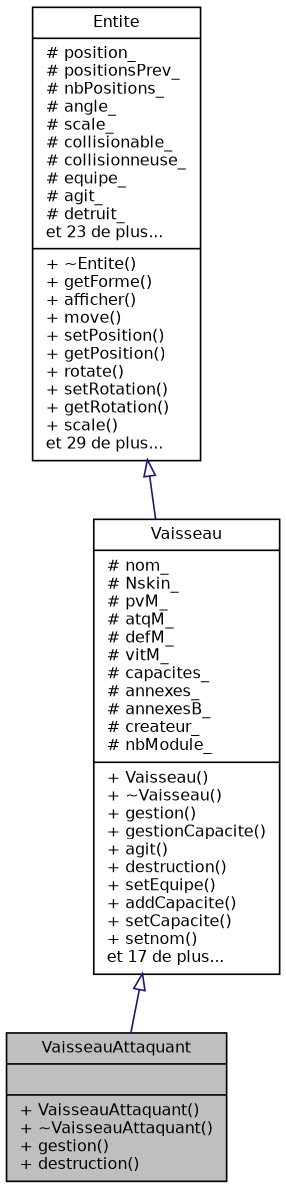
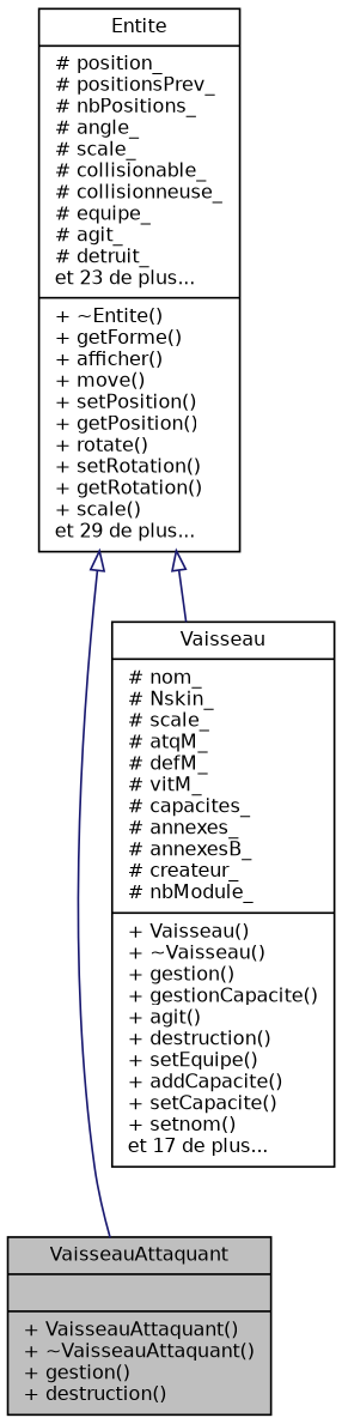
  digraph {
    node [color=black fillcolor=white fontname=Helvetica fontsize=10 shape=record style=filled]
    edge [arrowtail=onormal color=midnightblue dir=back fontname=Helvetica fontsize=10 labelfontname=Helvetica labelfontsize=10 style=solid]
    n1 [fillcolor=grey75 fontcolor=black height=0.2 label="{VaisseauAttaquant\n||+ VaisseauAttaquant()\l+ ~VaisseauAttaquant()\l+ gestion()\l+ destruction()\l}" width=0.4]
-   n2 [height=0.2 label="{Vaisseau\n|# nom_\l# Nskin_\l# pvM_\l# atqM_\l# defM_\l# vitM_\l# capacites_\l# annexes_\l# annexesB_\l# createur_\l# nbModule_\l|+ Vaisseau()\l+ ~Vaisseau()\l+ gestion()\l+ gestionCapacite()\l+ agit()\l+ destruction()\l+ setEquipe()\l+ addCapacite()\l+ setCapacite()\l+ setnom()\let 17 de plus...\l}" width=0.4]
+   n2 [height=0.2 label="{Vaisseau\n|# nom_\l# Nskin_\l# scale_\l# atqM_\l# defM_\l# vitM_\l# capacites_\l# annexes_\l# annexesB_\l# createur_\l# nbModule_\l|+ Vaisseau()\l+ ~Vaisseau()\l+ gestion()\l+ gestionCapacite()\l+ agit()\l+ destruction()\l+ setEquipe()\l+ addCapacite()\l+ setCapacite()\l+ setnom()\let 17 de plus...\l}" width=0.4]
    n3 [height=0.2 label="{Entite\n|# position_\l# positionsPrev_\l# nbPositions_\l# angle_\l# scale_\l# collisionable_\l# collisionneuse_\l# equipe_\l# agit_\l# detruit_\let 23 de plus...\l|+ ~Entite()\l+ getForme()\l+ afficher()\l+ move()\l+ setPosition()\l+ getPosition()\l+ rotate()\l+ setRotation()\l+ getRotation()\l+ scale()\let 29 de plus...\l}" width=0.4]
-   n2 -> n1
+   n3 -> n1
    n3 -> n2
  }
